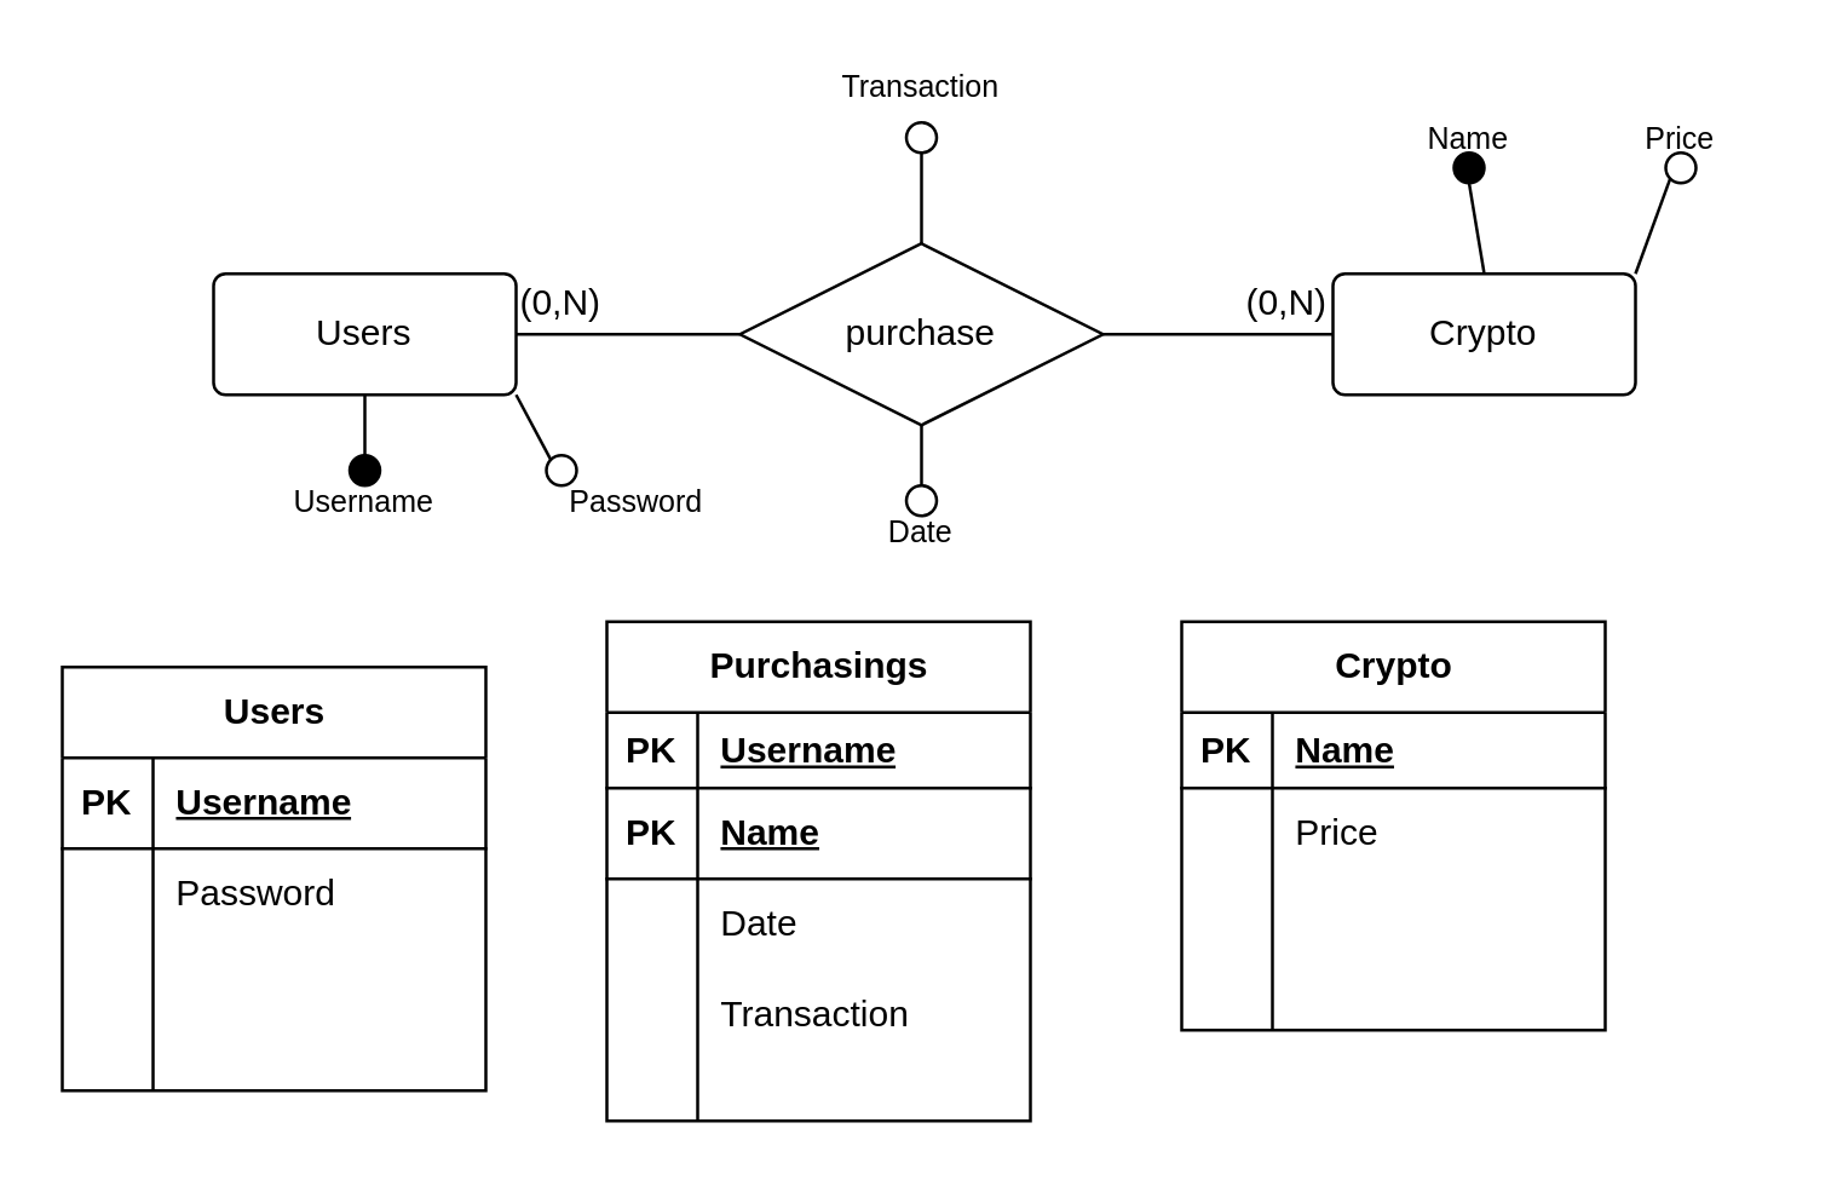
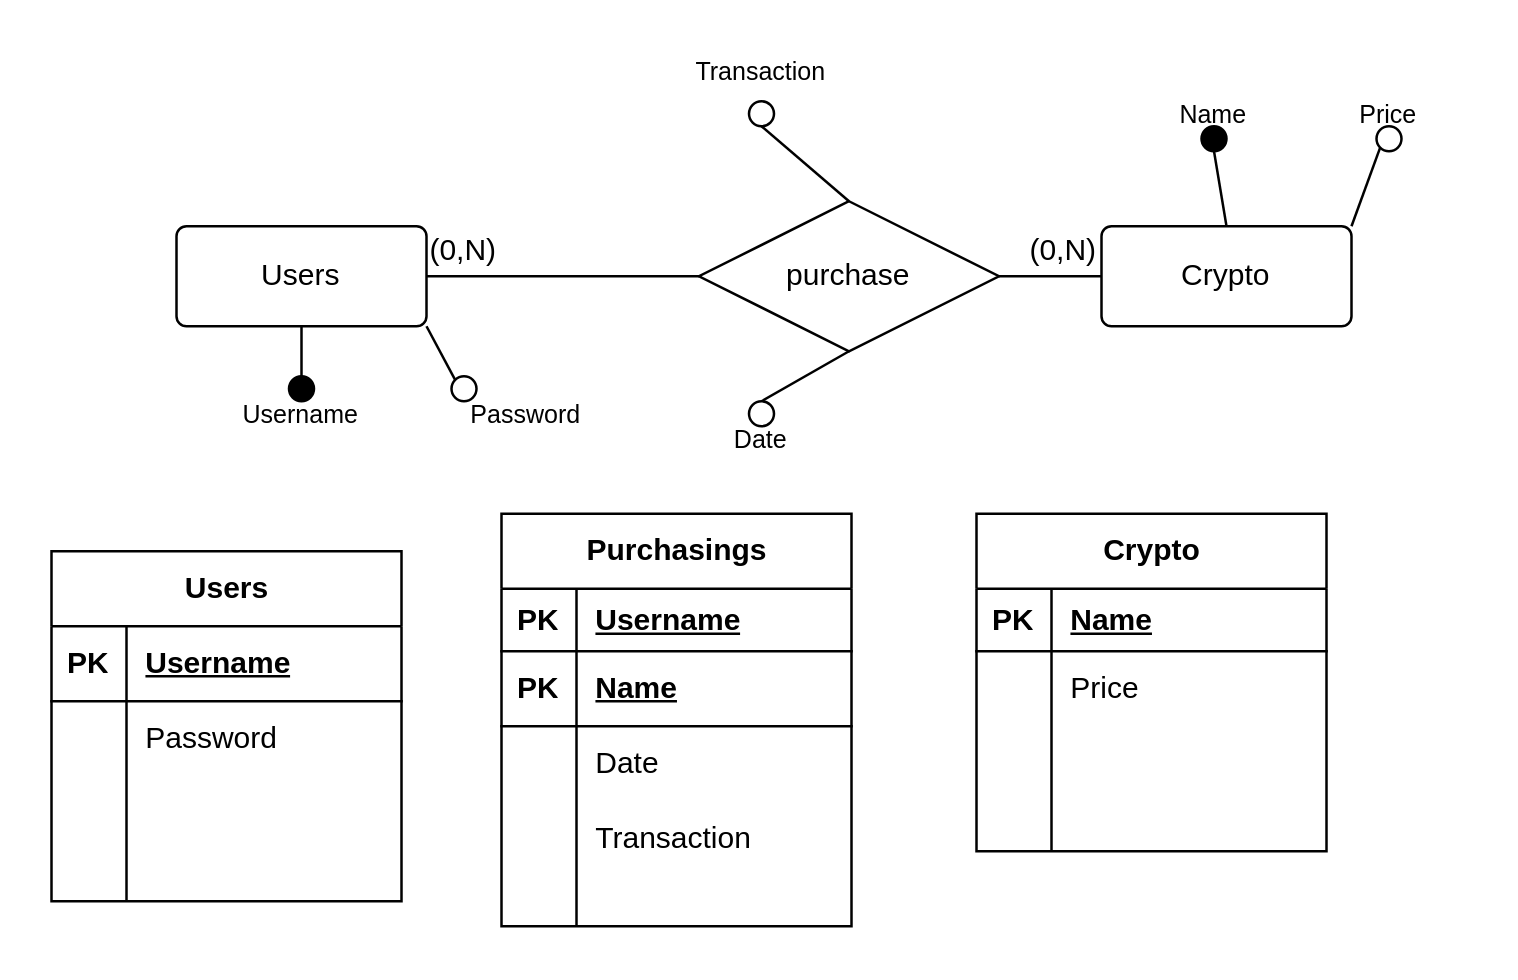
  <mxCell id="0" />
  <mxCell id="1" parent="0" />
  <mxCell id="2" value="Users" style="rounded=1;arcSize=10;whiteSpace=wrap;html=1;align=center;" vertex="1" parent="1"><mxGeometry x="70" y="90" width="100" height="40" as="geometry" /></mxCell>
- <mxCell id="3" value="purchase" style="shape=rhombus;perimeter=rhombusPerimeter;whiteSpace=wrap;html=1;align=center;" vertex="1" parent="1"><mxGeometry x="244" y="80" width="120" height="60" as="geometry" /></mxCell>
+ <mxCell id="3" value="purchase" style="shape=rhombus;perimeter=rhombusPerimeter;whiteSpace=wrap;html=1;align=center;" vertex="1" parent="1"><mxGeometry x="279" y="80" width="120" height="60" as="geometry" /></mxCell>
  <mxCell id="4" value="Crypto" style="rounded=1;arcSize=10;whiteSpace=wrap;html=1;align=center;" vertex="1" parent="1"><mxGeometry x="440" y="90" width="100" height="40" as="geometry" /></mxCell>
  <mxCell id="5" value="" style="endArrow=none;html=1;rounded=0;exitX=1;exitY=0.5;exitDx=0;exitDy=0;entryX=0;entryY=0.5;entryDx=0;entryDy=0;" edge="1" parent="1" source="2" target="3"><mxGeometry width="50" height="50" relative="1" as="geometry"><mxPoint x="340" y="360" as="sourcePoint" /><mxPoint x="390" y="310" as="targetPoint" /></mxGeometry></mxCell>
  <mxCell id="6" value="" style="endArrow=none;html=1;rounded=0;entryX=1;entryY=0.5;entryDx=0;entryDy=0;exitX=0;exitY=0.5;exitDx=0;exitDy=0;" edge="1" parent="1" source="4" target="3"><mxGeometry width="50" height="50" relative="1" as="geometry"><mxPoint x="390" y="260" as="sourcePoint" /><mxPoint x="390" y="310" as="targetPoint" /></mxGeometry></mxCell>
  <mxCell id="7" value="" style="endArrow=none;html=1;rounded=0;entryX=0.5;entryY=1;entryDx=0;entryDy=0;" edge="1" parent="1" target="2"><mxGeometry width="50" height="50" relative="1" as="geometry"><mxPoint x="120" y="150" as="sourcePoint" /><mxPoint x="390" y="310" as="targetPoint" /></mxGeometry></mxCell>
  <mxCell id="8" value="" style="ellipse;whiteSpace=wrap;html=1;fillStyle=solid;fillColor=#000000;" vertex="1" parent="1"><mxGeometry x="115" y="150" width="10" height="10" as="geometry" /></mxCell>
  <mxCell id="9" value="&lt;font size=&quot;1&quot;&gt;Username&lt;br&gt;&lt;/font&gt;" style="text;html=1;strokeColor=none;fillColor=none;align=center;verticalAlign=middle;whiteSpace=wrap;rounded=0;" vertex="1" parent="1"><mxGeometry x="90" y="150" width="60" height="30" as="geometry" /></mxCell>
  <mxCell id="10" value="" style="ellipse;whiteSpace=wrap;html=1;" vertex="1" parent="1"><mxGeometry x="180" y="150" width="10" height="10" as="geometry" /></mxCell>
  <mxCell id="11" value="&lt;font size=&quot;1&quot;&gt;Password&lt;br&gt;&lt;/font&gt;" style="text;html=1;strokeColor=none;fillColor=none;align=center;verticalAlign=middle;whiteSpace=wrap;rounded=0;" vertex="1" parent="1"><mxGeometry x="180" y="150" width="60" height="30" as="geometry" /></mxCell>
  <mxCell id="12" value="" style="endArrow=none;html=1;rounded=0;entryX=1;entryY=1;entryDx=0;entryDy=0;exitX=0;exitY=0;exitDx=0;exitDy=0;" edge="1" parent="1" source="10" target="2"><mxGeometry width="50" height="50" relative="1" as="geometry"><mxPoint x="130" y="160" as="sourcePoint" /><mxPoint x="130" y="140" as="targetPoint" /></mxGeometry></mxCell>
  <mxCell id="13" value="" style="ellipse;whiteSpace=wrap;html=1;fillStyle=solid;fillColor=#000000;" vertex="1" parent="1"><mxGeometry x="480" y="50" width="10" height="10" as="geometry" /></mxCell>
  <mxCell id="14" value="" style="endArrow=none;html=1;rounded=0;entryX=0.5;entryY=0;entryDx=0;entryDy=0;exitX=0.5;exitY=1;exitDx=0;exitDy=0;" edge="1" parent="1" source="13" target="4"><mxGeometry width="50" height="50" relative="1" as="geometry"><mxPoint x="130" y="160" as="sourcePoint" /><mxPoint x="130" y="140" as="targetPoint" /></mxGeometry></mxCell>
  <mxCell id="15" value="" style="ellipse;whiteSpace=wrap;html=1;" vertex="1" parent="1"><mxGeometry x="550" y="50" width="10" height="10" as="geometry" /></mxCell>
  <mxCell id="16" value="" style="endArrow=none;html=1;rounded=0;entryX=1;entryY=0;entryDx=0;entryDy=0;exitX=0;exitY=1;exitDx=0;exitDy=0;" edge="1" parent="1" source="15" target="4"><mxGeometry width="50" height="50" relative="1" as="geometry"><mxPoint x="495" y="70" as="sourcePoint" /><mxPoint x="500" y="100" as="targetPoint" /></mxGeometry></mxCell>
  <mxCell id="17" value="(0,N)" style="text;html=1;strokeColor=none;fillColor=none;align=center;verticalAlign=middle;whiteSpace=wrap;rounded=0;" vertex="1" parent="1"><mxGeometry x="170" y="90" width="30" height="20" as="geometry" /></mxCell>
  <mxCell id="18" value="(0,N)" style="text;html=1;strokeColor=none;fillColor=none;align=center;verticalAlign=middle;whiteSpace=wrap;rounded=0;" vertex="1" parent="1"><mxGeometry x="410" y="90" width="30" height="20" as="geometry" /></mxCell>
  <mxCell id="19" value="" style="endArrow=none;html=1;rounded=0;entryX=0.5;entryY=1;entryDx=0;entryDy=0;" edge="1" parent="1" target="3"><mxGeometry width="50" height="50" relative="1" as="geometry"><mxPoint x="304" y="160" as="sourcePoint" /><mxPoint x="320" y="130" as="targetPoint" /></mxGeometry></mxCell>
  <mxCell id="20" value="" style="ellipse;whiteSpace=wrap;html=1;" vertex="1" parent="1"><mxGeometry x="299" y="160" width="10" height="10" as="geometry" /></mxCell>
  <mxCell id="21" value="&lt;font size=&quot;1&quot;&gt;Date&lt;br&gt;&lt;/font&gt;" style="text;html=1;strokeColor=none;fillColor=none;align=center;verticalAlign=middle;whiteSpace=wrap;rounded=0;" vertex="1" parent="1"><mxGeometry x="274" y="160" width="60" height="30" as="geometry" /></mxCell>
  <mxCell id="22" value="&lt;font size=&quot;1&quot;&gt;Name&lt;br&gt;&lt;/font&gt;" style="text;html=1;strokeColor=none;fillColor=none;align=center;verticalAlign=middle;whiteSpace=wrap;rounded=0;" vertex="1" parent="1"><mxGeometry x="455" y="30" width="60" height="30" as="geometry" /></mxCell>
  <mxCell id="23" value="" style="ellipse;whiteSpace=wrap;html=1;" vertex="1" parent="1"><mxGeometry x="299" y="40" width="10" height="10" as="geometry" /></mxCell>
  <mxCell id="24" value="" style="endArrow=none;html=1;rounded=0;entryX=0.5;entryY=0;entryDx=0;entryDy=0;exitX=0.5;exitY=1;exitDx=0;exitDy=0;" edge="1" parent="1" source="23" target="3"><mxGeometry width="50" height="50" relative="1" as="geometry"><mxPoint x="561" y="69" as="sourcePoint" /><mxPoint x="550" y="100" as="targetPoint" /></mxGeometry></mxCell>
  <mxCell id="25" value="&lt;font size=&quot;1&quot;&gt;Transaction&lt;br&gt;&lt;br&gt;&lt;/font&gt;" style="text;html=1;strokeColor=none;fillColor=none;align=center;verticalAlign=middle;whiteSpace=wrap;rounded=0;" vertex="1" parent="1"><mxGeometry x="274" y="20" width="60" height="30" as="geometry" /></mxCell>
  <mxCell id="26" value="&lt;font size=&quot;1&quot;&gt;Price&lt;br&gt;&lt;/font&gt;" style="text;html=1;strokeColor=none;fillColor=none;align=center;verticalAlign=middle;whiteSpace=wrap;rounded=0;" vertex="1" parent="1"><mxGeometry x="525" y="30" width="60" height="30" as="geometry" /></mxCell>
  <mxCell id="27" value="Users" style="shape=table;startSize=30;container=1;collapsible=1;childLayout=tableLayout;fixedRows=1;rowLines=0;fontStyle=1;align=center;resizeLast=1;html=1;" vertex="1" parent="1"><mxGeometry x="20" y="220" width="140" height="140" as="geometry" /></mxCell>
  <mxCell id="28" value="" style="shape=tableRow;horizontal=0;startSize=0;swimlaneHead=0;swimlaneBody=0;fillColor=none;collapsible=0;dropTarget=0;points=[[0,0.5],[1,0.5]];portConstraint=eastwest;top=0;left=0;right=0;bottom=1;" vertex="1" parent="27"><mxGeometry y="30" width="140" height="30" as="geometry" /></mxCell>
  <mxCell id="29" value="PK" style="shape=partialRectangle;connectable=0;fillColor=none;top=0;left=0;bottom=0;right=0;fontStyle=1;overflow=hidden;whiteSpace=wrap;html=1;" vertex="1" parent="28"><mxGeometry width="30" height="30" as="geometry"><mxRectangle width="30" height="30" as="alternateBounds" /></mxGeometry></mxCell>
  <mxCell id="30" value="Username" style="shape=partialRectangle;connectable=0;fillColor=none;top=0;left=0;bottom=0;right=0;align=left;spacingLeft=6;fontStyle=5;overflow=hidden;whiteSpace=wrap;html=1;" vertex="1" parent="28"><mxGeometry x="30" width="110" height="30" as="geometry"><mxRectangle width="110" height="30" as="alternateBounds" /></mxGeometry></mxCell>
  <mxCell id="31" value="" style="shape=tableRow;horizontal=0;startSize=0;swimlaneHead=0;swimlaneBody=0;fillColor=none;collapsible=0;dropTarget=0;points=[[0,0.5],[1,0.5]];portConstraint=eastwest;top=0;left=0;right=0;bottom=0;" vertex="1" parent="27"><mxGeometry y="60" width="140" height="30" as="geometry" /></mxCell>
  <mxCell id="32" value="" style="shape=partialRectangle;connectable=0;fillColor=none;top=0;left=0;bottom=0;right=0;editable=1;overflow=hidden;whiteSpace=wrap;html=1;" vertex="1" parent="31"><mxGeometry width="30" height="30" as="geometry"><mxRectangle width="30" height="30" as="alternateBounds" /></mxGeometry></mxCell>
  <mxCell id="33" value="Password" style="shape=partialRectangle;connectable=0;fillColor=none;top=0;left=0;bottom=0;right=0;align=left;spacingLeft=6;overflow=hidden;whiteSpace=wrap;html=1;" vertex="1" parent="31"><mxGeometry x="30" width="110" height="30" as="geometry"><mxRectangle width="110" height="30" as="alternateBounds" /></mxGeometry></mxCell>
  <mxCell id="34" value="" style="shape=tableRow;horizontal=0;startSize=0;swimlaneHead=0;swimlaneBody=0;fillColor=none;collapsible=0;dropTarget=0;points=[[0,0.5],[1,0.5]];portConstraint=eastwest;top=0;left=0;right=0;bottom=0;" vertex="1" parent="27"><mxGeometry y="90" width="140" height="30" as="geometry" /></mxCell>
  <mxCell id="35" value="" style="shape=partialRectangle;connectable=0;fillColor=none;top=0;left=0;bottom=0;right=0;editable=1;overflow=hidden;whiteSpace=wrap;html=1;" vertex="1" parent="34"><mxGeometry width="30" height="30" as="geometry"><mxRectangle width="30" height="30" as="alternateBounds" /></mxGeometry></mxCell>
  <mxCell id="36" value="" style="shape=partialRectangle;connectable=0;fillColor=none;top=0;left=0;bottom=0;right=0;align=left;spacingLeft=6;overflow=hidden;whiteSpace=wrap;html=1;" vertex="1" parent="34"><mxGeometry x="30" width="110" height="30" as="geometry"><mxRectangle width="110" height="30" as="alternateBounds" /></mxGeometry></mxCell>
  <mxCell id="37" value="" style="shape=tableRow;horizontal=0;startSize=0;swimlaneHead=0;swimlaneBody=0;fillColor=none;collapsible=0;dropTarget=0;points=[[0,0.5],[1,0.5]];portConstraint=eastwest;top=0;left=0;right=0;bottom=0;" vertex="1" parent="27"><mxGeometry y="120" width="140" height="20" as="geometry" /></mxCell>
  <mxCell id="38" value="" style="shape=partialRectangle;connectable=0;fillColor=none;top=0;left=0;bottom=0;right=0;editable=1;overflow=hidden;whiteSpace=wrap;html=1;" vertex="1" parent="37"><mxGeometry width="30" height="20" as="geometry"><mxRectangle width="30" height="20" as="alternateBounds" /></mxGeometry></mxCell>
  <mxCell id="39" value="" style="shape=partialRectangle;connectable=0;fillColor=none;top=0;left=0;bottom=0;right=0;align=left;spacingLeft=6;overflow=hidden;whiteSpace=wrap;html=1;" vertex="1" parent="37"><mxGeometry x="30" width="110" height="20" as="geometry"><mxRectangle width="110" height="20" as="alternateBounds" /></mxGeometry></mxCell>
  <mxCell id="40" value="Purchasings" style="shape=table;startSize=30;container=1;collapsible=1;childLayout=tableLayout;fixedRows=1;rowLines=0;fontStyle=1;align=center;resizeLast=1;html=1;" vertex="1" parent="1"><mxGeometry x="200" y="205" width="140" height="165" as="geometry" /></mxCell>
  <mxCell id="41" value="" style="shape=tableRow;horizontal=0;startSize=0;swimlaneHead=0;swimlaneBody=0;fillColor=none;collapsible=0;dropTarget=0;points=[[0,0.5],[1,0.5]];portConstraint=eastwest;top=0;left=0;right=0;bottom=1;" vertex="1" parent="40"><mxGeometry y="30" width="140" height="25" as="geometry" /></mxCell>
  <mxCell id="42" value="PK" style="shape=partialRectangle;connectable=0;fillColor=none;top=0;left=0;bottom=0;right=0;fontStyle=1;overflow=hidden;whiteSpace=wrap;html=1;" vertex="1" parent="41"><mxGeometry width="30" height="25" as="geometry"><mxRectangle width="30" height="25" as="alternateBounds" /></mxGeometry></mxCell>
  <mxCell id="43" value="Username" style="shape=partialRectangle;connectable=0;fillColor=none;top=0;left=0;bottom=0;right=0;align=left;spacingLeft=6;fontStyle=5;overflow=hidden;whiteSpace=wrap;html=1;" vertex="1" parent="41"><mxGeometry x="30" width="110" height="25" as="geometry"><mxRectangle width="110" height="25" as="alternateBounds" /></mxGeometry></mxCell>
  <mxCell id="44" value="" style="shape=tableRow;horizontal=0;startSize=0;swimlaneHead=0;swimlaneBody=0;fillColor=none;collapsible=0;dropTarget=0;points=[[0,0.5],[1,0.5]];portConstraint=eastwest;top=0;left=0;right=0;bottom=1;" vertex="1" parent="40"><mxGeometry y="55" width="140" height="30" as="geometry" /></mxCell>
  <mxCell id="45" value="PK" style="shape=partialRectangle;connectable=1;fillColor=none;top=0;left=0;bottom=0;right=0;fontStyle=1;overflow=hidden;whiteSpace=wrap;html=1;movable=1;resizable=1;rotatable=1;deletable=1;editable=1;locked=0;" vertex="1" parent="44"><mxGeometry width="30" height="30" as="geometry"><mxRectangle width="30" height="30" as="alternateBounds" /></mxGeometry></mxCell>
  <mxCell id="46" value="Name" style="shape=partialRectangle;connectable=0;fillColor=none;top=0;left=0;bottom=0;right=0;align=left;spacingLeft=6;fontStyle=5;overflow=hidden;whiteSpace=wrap;html=1;" vertex="1" parent="44"><mxGeometry x="30" width="110" height="30" as="geometry"><mxRectangle width="110" height="30" as="alternateBounds" /></mxGeometry></mxCell>
  <mxCell id="47" value="" style="shape=tableRow;horizontal=0;startSize=0;swimlaneHead=0;swimlaneBody=0;fillColor=none;collapsible=0;dropTarget=0;points=[[0,0.5],[1,0.5]];portConstraint=eastwest;top=0;left=0;right=0;bottom=0;" vertex="1" parent="40"><mxGeometry y="85" width="140" height="30" as="geometry" /></mxCell>
  <mxCell id="48" value="" style="shape=partialRectangle;connectable=0;fillColor=none;top=0;left=0;bottom=0;right=0;editable=1;overflow=hidden;whiteSpace=wrap;html=1;" vertex="1" parent="47"><mxGeometry width="30" height="30" as="geometry"><mxRectangle width="30" height="30" as="alternateBounds" /></mxGeometry></mxCell>
  <mxCell id="49" value="Date" style="shape=partialRectangle;connectable=0;fillColor=none;top=0;left=0;bottom=0;right=0;align=left;spacingLeft=6;overflow=hidden;whiteSpace=wrap;html=1;" vertex="1" parent="47"><mxGeometry x="30" width="110" height="30" as="geometry"><mxRectangle width="110" height="30" as="alternateBounds" /></mxGeometry></mxCell>
  <mxCell id="50" value="" style="shape=tableRow;horizontal=0;startSize=0;swimlaneHead=0;swimlaneBody=0;fillColor=none;collapsible=0;dropTarget=0;points=[[0,0.5],[1,0.5]];portConstraint=eastwest;top=0;left=0;right=0;bottom=0;" vertex="1" parent="40"><mxGeometry y="115" width="140" height="30" as="geometry" /></mxCell>
  <mxCell id="51" value="" style="shape=partialRectangle;connectable=0;fillColor=none;top=0;left=0;bottom=0;right=0;editable=1;overflow=hidden;whiteSpace=wrap;html=1;" vertex="1" parent="50"><mxGeometry width="30" height="30" as="geometry"><mxRectangle width="30" height="30" as="alternateBounds" /></mxGeometry></mxCell>
  <mxCell id="52" value="Transaction" style="shape=partialRectangle;connectable=0;fillColor=none;top=0;left=0;bottom=0;right=0;align=left;spacingLeft=6;overflow=hidden;whiteSpace=wrap;html=1;" vertex="1" parent="50"><mxGeometry x="30" width="110" height="30" as="geometry"><mxRectangle width="110" height="30" as="alternateBounds" /></mxGeometry></mxCell>
  <mxCell id="53" value="" style="shape=tableRow;horizontal=0;startSize=0;swimlaneHead=0;swimlaneBody=0;fillColor=none;collapsible=0;dropTarget=0;points=[[0,0.5],[1,0.5]];portConstraint=eastwest;top=0;left=0;right=0;bottom=0;" vertex="1" parent="40"><mxGeometry y="145" width="140" height="20" as="geometry" /></mxCell>
  <mxCell id="54" value="" style="shape=partialRectangle;connectable=0;fillColor=none;top=0;left=0;bottom=0;right=0;editable=1;overflow=hidden;whiteSpace=wrap;html=1;" vertex="1" parent="53"><mxGeometry width="30" height="20" as="geometry"><mxRectangle width="30" height="20" as="alternateBounds" /></mxGeometry></mxCell>
  <mxCell id="55" value="" style="shape=partialRectangle;connectable=0;fillColor=none;top=0;left=0;bottom=0;right=0;align=left;spacingLeft=6;overflow=hidden;whiteSpace=wrap;html=1;" vertex="1" parent="53"><mxGeometry x="30" width="110" height="20" as="geometry"><mxRectangle width="110" height="20" as="alternateBounds" /></mxGeometry></mxCell>
  <mxCell id="56" value="Crypto" style="shape=table;startSize=30;container=1;collapsible=1;childLayout=tableLayout;fixedRows=1;rowLines=0;fontStyle=1;align=center;resizeLast=1;html=1;" vertex="1" parent="1"><mxGeometry x="390" y="205" width="140" height="135" as="geometry" /></mxCell>
  <mxCell id="57" value="" style="shape=tableRow;horizontal=0;startSize=0;swimlaneHead=0;swimlaneBody=0;fillColor=none;collapsible=0;dropTarget=0;points=[[0,0.5],[1,0.5]];portConstraint=eastwest;top=0;left=0;right=0;bottom=1;" vertex="1" parent="56"><mxGeometry y="30" width="140" height="25" as="geometry" /></mxCell>
  <mxCell id="58" value="PK" style="shape=partialRectangle;connectable=0;fillColor=none;top=0;left=0;bottom=0;right=0;fontStyle=1;overflow=hidden;whiteSpace=wrap;html=1;" vertex="1" parent="57"><mxGeometry width="30" height="25" as="geometry"><mxRectangle width="30" height="25" as="alternateBounds" /></mxGeometry></mxCell>
  <mxCell id="59" value="Name" style="shape=partialRectangle;connectable=0;fillColor=none;top=0;left=0;bottom=0;right=0;align=left;spacingLeft=6;fontStyle=5;overflow=hidden;whiteSpace=wrap;html=1;" vertex="1" parent="57"><mxGeometry x="30" width="110" height="25" as="geometry"><mxRectangle width="110" height="25" as="alternateBounds" /></mxGeometry></mxCell>
  <mxCell id="60" value="" style="shape=tableRow;horizontal=0;startSize=0;swimlaneHead=0;swimlaneBody=0;fillColor=none;collapsible=0;dropTarget=0;points=[[0,0.5],[1,0.5]];portConstraint=eastwest;top=0;left=0;right=0;bottom=0;" vertex="1" parent="56"><mxGeometry y="55" width="140" height="30" as="geometry" /></mxCell>
  <mxCell id="61" value="" style="shape=partialRectangle;connectable=0;fillColor=none;top=0;left=0;bottom=0;right=0;editable=1;overflow=hidden;whiteSpace=wrap;html=1;" vertex="1" parent="60"><mxGeometry width="30" height="30" as="geometry"><mxRectangle width="30" height="30" as="alternateBounds" /></mxGeometry></mxCell>
  <mxCell id="62" value="Price" style="shape=partialRectangle;connectable=0;fillColor=none;top=0;left=0;bottom=0;right=0;align=left;spacingLeft=6;overflow=hidden;whiteSpace=wrap;html=1;" vertex="1" parent="60"><mxGeometry x="30" width="110" height="30" as="geometry"><mxRectangle width="110" height="30" as="alternateBounds" /></mxGeometry></mxCell>
  <mxCell id="63" value="" style="shape=tableRow;horizontal=0;startSize=0;swimlaneHead=0;swimlaneBody=0;fillColor=none;collapsible=0;dropTarget=0;points=[[0,0.5],[1,0.5]];portConstraint=eastwest;top=0;left=0;right=0;bottom=0;" vertex="1" parent="56"><mxGeometry y="85" width="140" height="30" as="geometry" /></mxCell>
  <mxCell id="64" value="" style="shape=partialRectangle;connectable=0;fillColor=none;top=0;left=0;bottom=0;right=0;editable=1;overflow=hidden;whiteSpace=wrap;html=1;" vertex="1" parent="63"><mxGeometry width="30" height="30" as="geometry"><mxRectangle width="30" height="30" as="alternateBounds" /></mxGeometry></mxCell>
  <mxCell id="65" value="" style="shape=partialRectangle;connectable=0;fillColor=none;top=0;left=0;bottom=0;right=0;align=left;spacingLeft=6;overflow=hidden;whiteSpace=wrap;html=1;" vertex="1" parent="63"><mxGeometry x="30" width="110" height="30" as="geometry"><mxRectangle width="110" height="30" as="alternateBounds" /></mxGeometry></mxCell>
  <mxCell id="66" value="" style="shape=tableRow;horizontal=0;startSize=0;swimlaneHead=0;swimlaneBody=0;fillColor=none;collapsible=0;dropTarget=0;points=[[0,0.5],[1,0.5]];portConstraint=eastwest;top=0;left=0;right=0;bottom=0;" vertex="1" parent="56"><mxGeometry y="115" width="140" height="20" as="geometry" /></mxCell>
  <mxCell id="67" value="" style="shape=partialRectangle;connectable=0;fillColor=none;top=0;left=0;bottom=0;right=0;editable=1;overflow=hidden;whiteSpace=wrap;html=1;" vertex="1" parent="66"><mxGeometry width="30" height="20" as="geometry"><mxRectangle width="30" height="20" as="alternateBounds" /></mxGeometry></mxCell>
  <mxCell id="68" value="" style="shape=partialRectangle;connectable=0;fillColor=none;top=0;left=0;bottom=0;right=0;align=left;spacingLeft=6;overflow=hidden;whiteSpace=wrap;html=1;" vertex="1" parent="66"><mxGeometry x="30" width="110" height="20" as="geometry"><mxRectangle width="110" height="20" as="alternateBounds" /></mxGeometry></mxCell>
